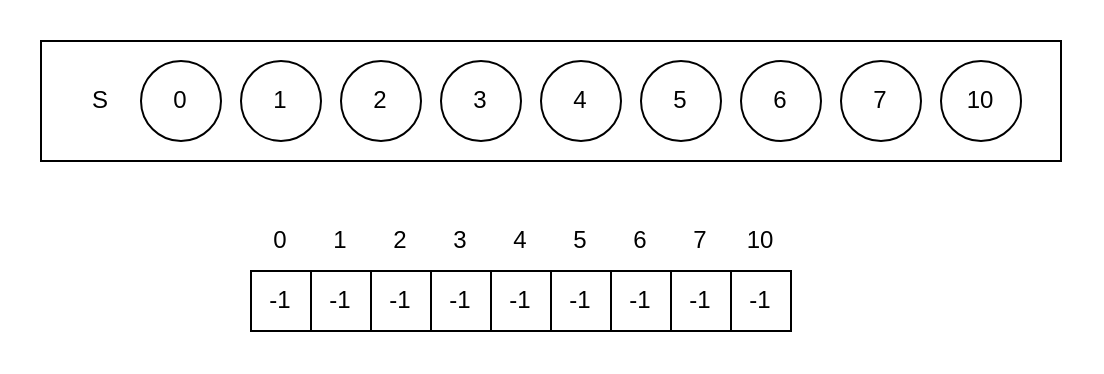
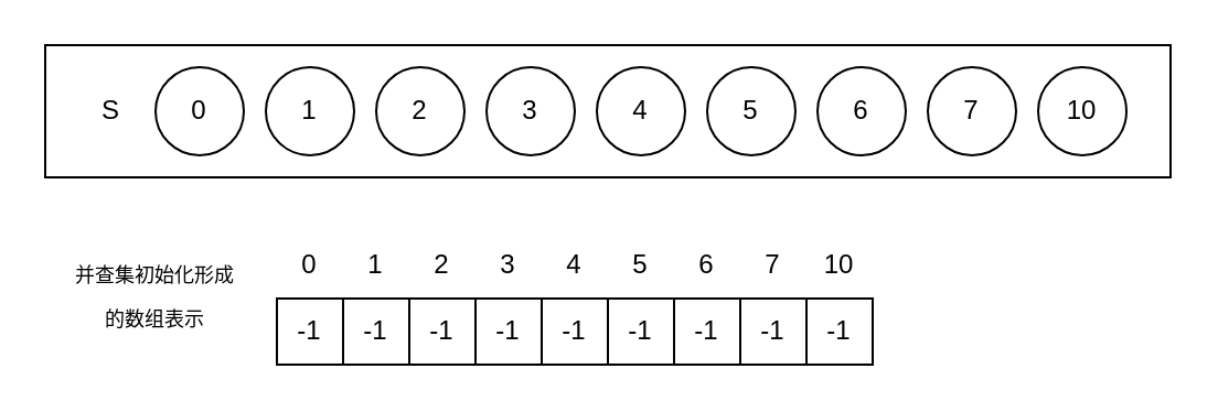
  <mxCell id="0" />
  <mxCell id="1" parent="0" />
  <mxCell id="2" value="" style="rounded=0;whiteSpace=wrap;html=1;" parent="1" vertex="1"><mxGeometry x="20" y="20" width="510" height="60" as="geometry" /></mxCell>
  <mxCell id="3" value="S" style="text;html=1;strokeColor=none;fillColor=none;align=center;verticalAlign=middle;whiteSpace=wrap;rounded=0;" parent="1" vertex="1"><mxGeometry x="20" y="35" width="60" height="30" as="geometry" /></mxCell>
  <mxCell id="4" value="0" style="ellipse;whiteSpace=wrap;html=1;aspect=fixed;flipH=1;flipV=1;" parent="1" vertex="1"><mxGeometry x="70" y="30" width="40" height="40" as="geometry" /></mxCell>
  <mxCell id="5" value="1" style="ellipse;whiteSpace=wrap;html=1;aspect=fixed;flipH=1;flipV=1;" parent="1" vertex="1"><mxGeometry x="120" y="30" width="40" height="40" as="geometry" /></mxCell>
  <mxCell id="6" value="2" style="ellipse;whiteSpace=wrap;html=1;aspect=fixed;flipH=1;flipV=1;" parent="1" vertex="1"><mxGeometry x="170" y="30" width="40" height="40" as="geometry" /></mxCell>
  <mxCell id="7" value="3" style="ellipse;whiteSpace=wrap;html=1;aspect=fixed;flipH=1;flipV=1;" parent="1" vertex="1"><mxGeometry x="220" y="30" width="40" height="40" as="geometry" /></mxCell>
  <mxCell id="8" value="4" style="ellipse;whiteSpace=wrap;html=1;aspect=fixed;flipH=1;flipV=1;" parent="1" vertex="1"><mxGeometry x="270" y="30" width="40" height="40" as="geometry" /></mxCell>
  <mxCell id="9" value="5" style="ellipse;whiteSpace=wrap;html=1;aspect=fixed;flipH=1;flipV=1;" parent="1" vertex="1"><mxGeometry x="320" y="30" width="40" height="40" as="geometry" /></mxCell>
  <mxCell id="10" value="6" style="ellipse;whiteSpace=wrap;html=1;aspect=fixed;flipH=1;flipV=1;" parent="1" vertex="1"><mxGeometry x="370" y="30" width="40" height="40" as="geometry" /></mxCell>
  <mxCell id="11" value="7" style="ellipse;whiteSpace=wrap;html=1;aspect=fixed;flipH=1;flipV=1;" parent="1" vertex="1"><mxGeometry x="420" y="30" width="40" height="40" as="geometry" /></mxCell>
  <mxCell id="12" value="10" style="ellipse;whiteSpace=wrap;html=1;aspect=fixed;flipH=1;flipV=1;" parent="1" vertex="1"><mxGeometry x="470" y="30" width="40" height="40" as="geometry" /></mxCell>
  <mxCell id="13" value="" style="group" parent="1" vertex="1" connectable="0"><mxGeometry x="110" y="105" width="300" height="60" as="geometry" /></mxCell>
  <mxCell id="14" value="-1" style="rounded=0;whiteSpace=wrap;html=1;" parent="13" vertex="1"><mxGeometry x="15" y="30" width="30" height="30" as="geometry" /></mxCell>
  <mxCell id="15" value="-1" style="rounded=0;whiteSpace=wrap;html=1;" parent="13" vertex="1"><mxGeometry x="45" y="30" width="30" height="30" as="geometry" /></mxCell>
  <mxCell id="16" value="-1" style="rounded=0;whiteSpace=wrap;html=1;" parent="13" vertex="1"><mxGeometry x="75" y="30" width="30" height="30" as="geometry" /></mxCell>
  <mxCell id="17" value="-1" style="rounded=0;whiteSpace=wrap;html=1;" parent="13" vertex="1"><mxGeometry x="105" y="30" width="30" height="30" as="geometry" /></mxCell>
  <mxCell id="18" value="-1" style="rounded=0;whiteSpace=wrap;html=1;" parent="13" vertex="1"><mxGeometry x="135" y="30" width="30" height="30" as="geometry" /></mxCell>
  <mxCell id="19" value="-1" style="rounded=0;whiteSpace=wrap;html=1;" parent="13" vertex="1"><mxGeometry x="165" y="30" width="30" height="30" as="geometry" /></mxCell>
  <mxCell id="20" value="-1" style="rounded=0;whiteSpace=wrap;html=1;" parent="13" vertex="1"><mxGeometry x="195" y="30" width="30" height="30" as="geometry" /></mxCell>
  <mxCell id="21" value="-1" style="rounded=0;whiteSpace=wrap;html=1;" parent="13" vertex="1"><mxGeometry x="225" y="30" width="30" height="30" as="geometry" /></mxCell>
  <mxCell id="22" value="-1" style="rounded=0;whiteSpace=wrap;html=1;" parent="13" vertex="1"><mxGeometry x="255" y="30" width="30" height="30" as="geometry" /></mxCell>
  <mxCell id="23" value="0" style="text;html=1;strokeColor=none;fillColor=none;align=center;verticalAlign=middle;whiteSpace=wrap;rounded=0;" parent="13" vertex="1"><mxGeometry width="60" height="30" as="geometry" /></mxCell>
  <mxCell id="24" value="1" style="text;html=1;strokeColor=none;fillColor=none;align=center;verticalAlign=middle;whiteSpace=wrap;rounded=0;" parent="13" vertex="1"><mxGeometry x="30" width="60" height="30" as="geometry" /></mxCell>
  <mxCell id="25" value="2" style="text;html=1;strokeColor=none;fillColor=none;align=center;verticalAlign=middle;whiteSpace=wrap;rounded=0;" parent="13" vertex="1"><mxGeometry x="60" width="60" height="30" as="geometry" /></mxCell>
  <mxCell id="26" value="3" style="text;html=1;strokeColor=none;fillColor=none;align=center;verticalAlign=middle;whiteSpace=wrap;rounded=0;" parent="13" vertex="1"><mxGeometry x="90" width="60" height="30" as="geometry" /></mxCell>
  <mxCell id="27" value="4" style="text;html=1;strokeColor=none;fillColor=none;align=center;verticalAlign=middle;whiteSpace=wrap;rounded=0;" parent="13" vertex="1"><mxGeometry x="120" width="60" height="30" as="geometry" /></mxCell>
  <mxCell id="28" value="5" style="text;html=1;strokeColor=none;fillColor=none;align=center;verticalAlign=middle;whiteSpace=wrap;rounded=0;" parent="13" vertex="1"><mxGeometry x="150" width="60" height="30" as="geometry" /></mxCell>
  <mxCell id="29" value="6" style="text;html=1;strokeColor=none;fillColor=none;align=center;verticalAlign=middle;whiteSpace=wrap;rounded=0;" parent="13" vertex="1"><mxGeometry x="180" width="60" height="30" as="geometry" /></mxCell>
  <mxCell id="30" value="7" style="text;html=1;strokeColor=none;fillColor=none;align=center;verticalAlign=middle;whiteSpace=wrap;rounded=0;" parent="13" vertex="1"><mxGeometry x="210" width="60" height="30" as="geometry" /></mxCell>
  <mxCell id="31" value="10" style="text;html=1;strokeColor=none;fillColor=none;align=center;verticalAlign=middle;whiteSpace=wrap;rounded=0;" parent="13" vertex="1"><mxGeometry x="240" width="60" height="30" as="geometry" /></mxCell>
+ <mxCell id="32" value="&lt;div style=&quot;font-family: Consolas, &amp;quot;Courier New&amp;quot;, monospace; line-height: 19px;&quot;&gt;&lt;span style=&quot;&quot;&gt;&lt;font style=&quot;font-size: 9px;&quot;&gt;并查集初始化形成的数组表示&lt;/font&gt;&lt;/span&gt;&lt;/div&gt;" style="text;html=1;strokeColor=none;fillColor=none;align=center;verticalAlign=middle;whiteSpace=wrap;rounded=0;fontColor=default;labelBackgroundColor=none;labelBorderColor=none;" parent="1" vertex="1"><mxGeometry x="30" y="120" width="80" height="30" as="geometry" /></mxCell>
